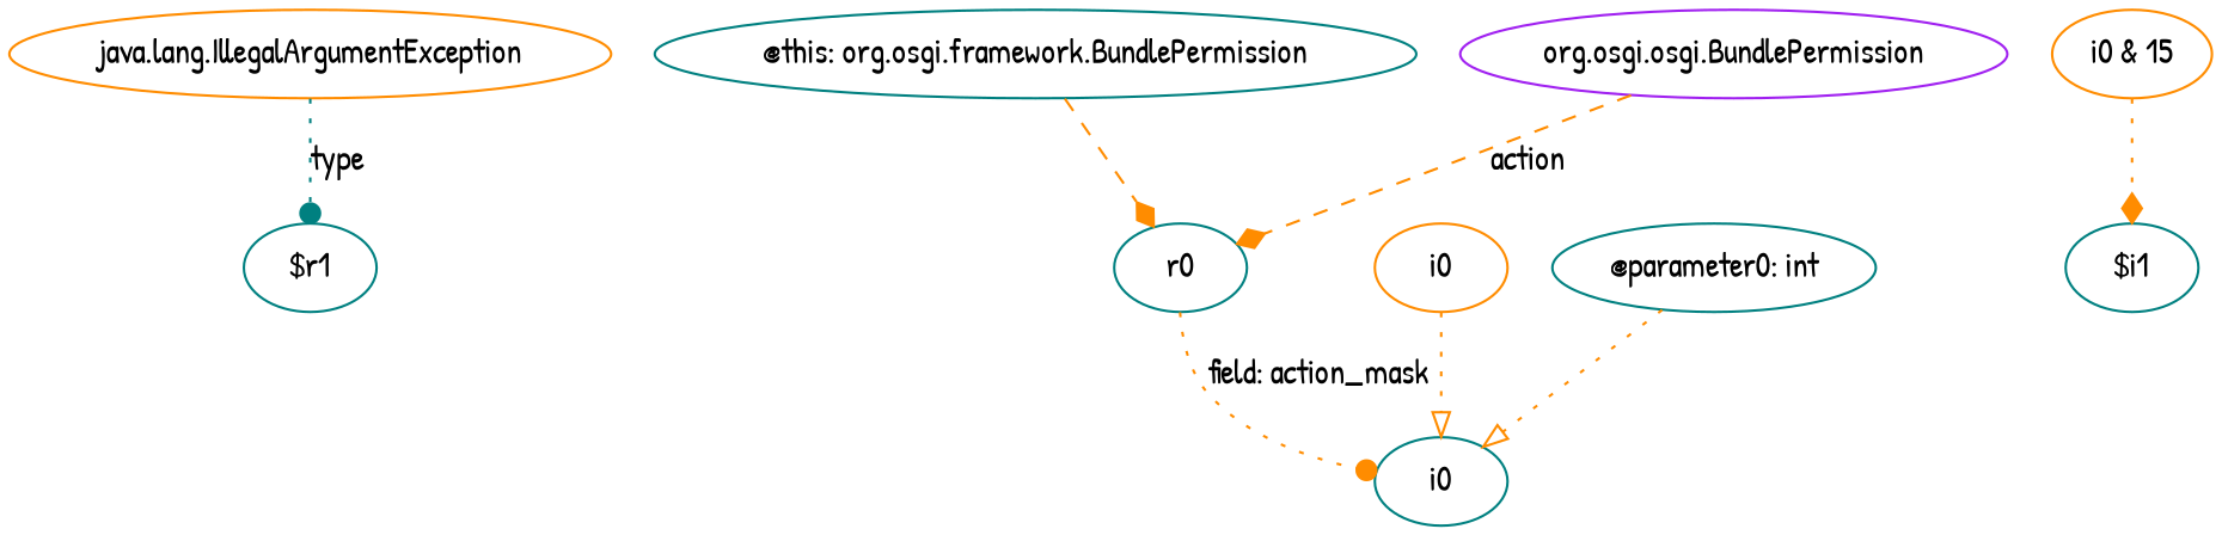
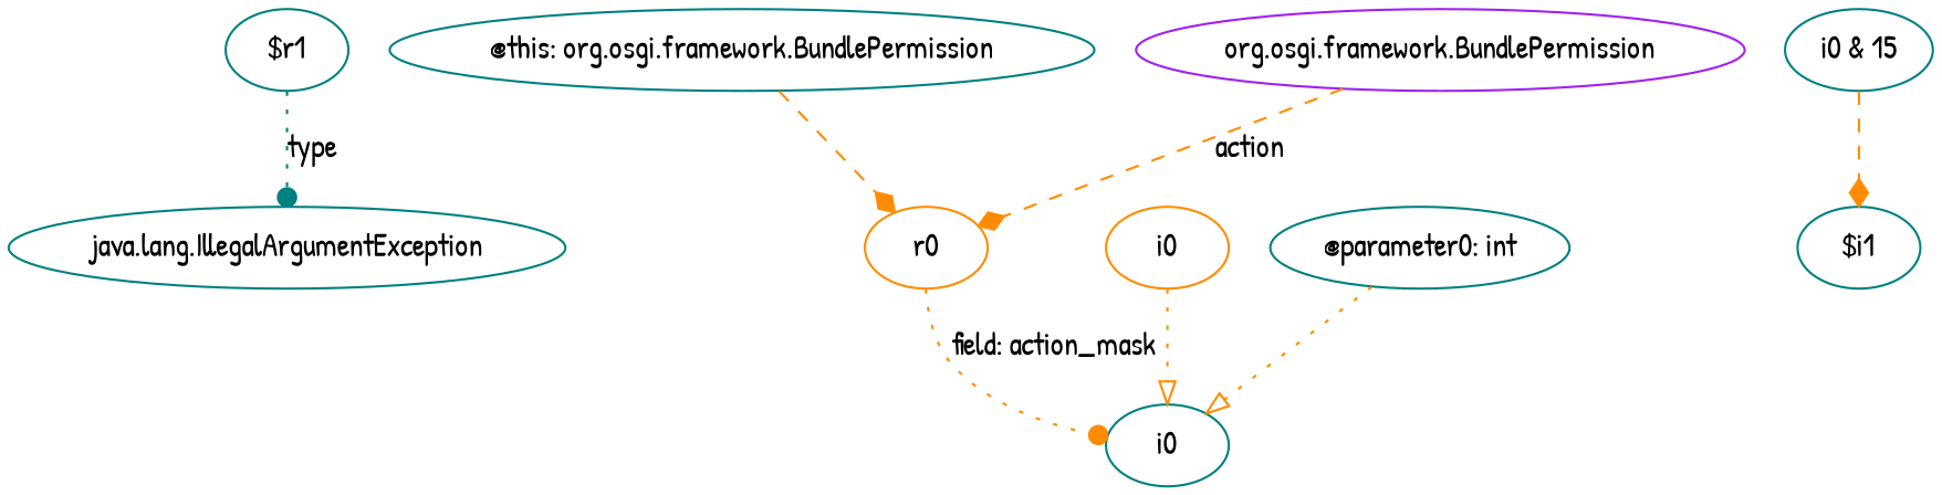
  digraph {
    fontname="Patrick Hand"
    node [color=teal fontname="Patrick Hand"]
    edge [arrowhead=diamond color=darkorange fontname="Patrick Hand" style=dotted]
-   n1 [color=darkorange label="java.lang.IllegalArgumentException"]
+   n1 [label="java.lang.IllegalArgumentException"]
    n2 [label="$r1"]
    n3 [label="@this: org.osgi.framework.BundlePermission"]
-   n4 [label=r0]
+   n4 [color=darkorange label=r0]
    n5 [label=i0]
-   n6 [color=purple label="org.osgi.osgi.BundlePermission"]
+   n6 [color=purple label="org.osgi.framework.BundlePermission"]
    n7 [color=darkorange label=i0]
    n8 [label="@parameter0: int"]
-   n9 [color=darkorange label="i0 & 15"]
+   n9 [label="i0 & 15"]
    n10 [label="$i1"]
-   n1 -> n2 [arrowhead=dot color=teal label=type]
+   n2 -> n1 [arrowhead=dot color=teal label=type]
    n3 -> n4 [style=dashed]
    n4 -> n5 [arrowhead=dot label="field: action_mask"]
    n6 -> n4 [label=action style=dashed]
    n7 -> n5 [arrowhead=onormal]
    n8 -> n5 [arrowhead=onormal]
-   n9 -> n10
+   n9 -> n10 [style=dashed]
  }
